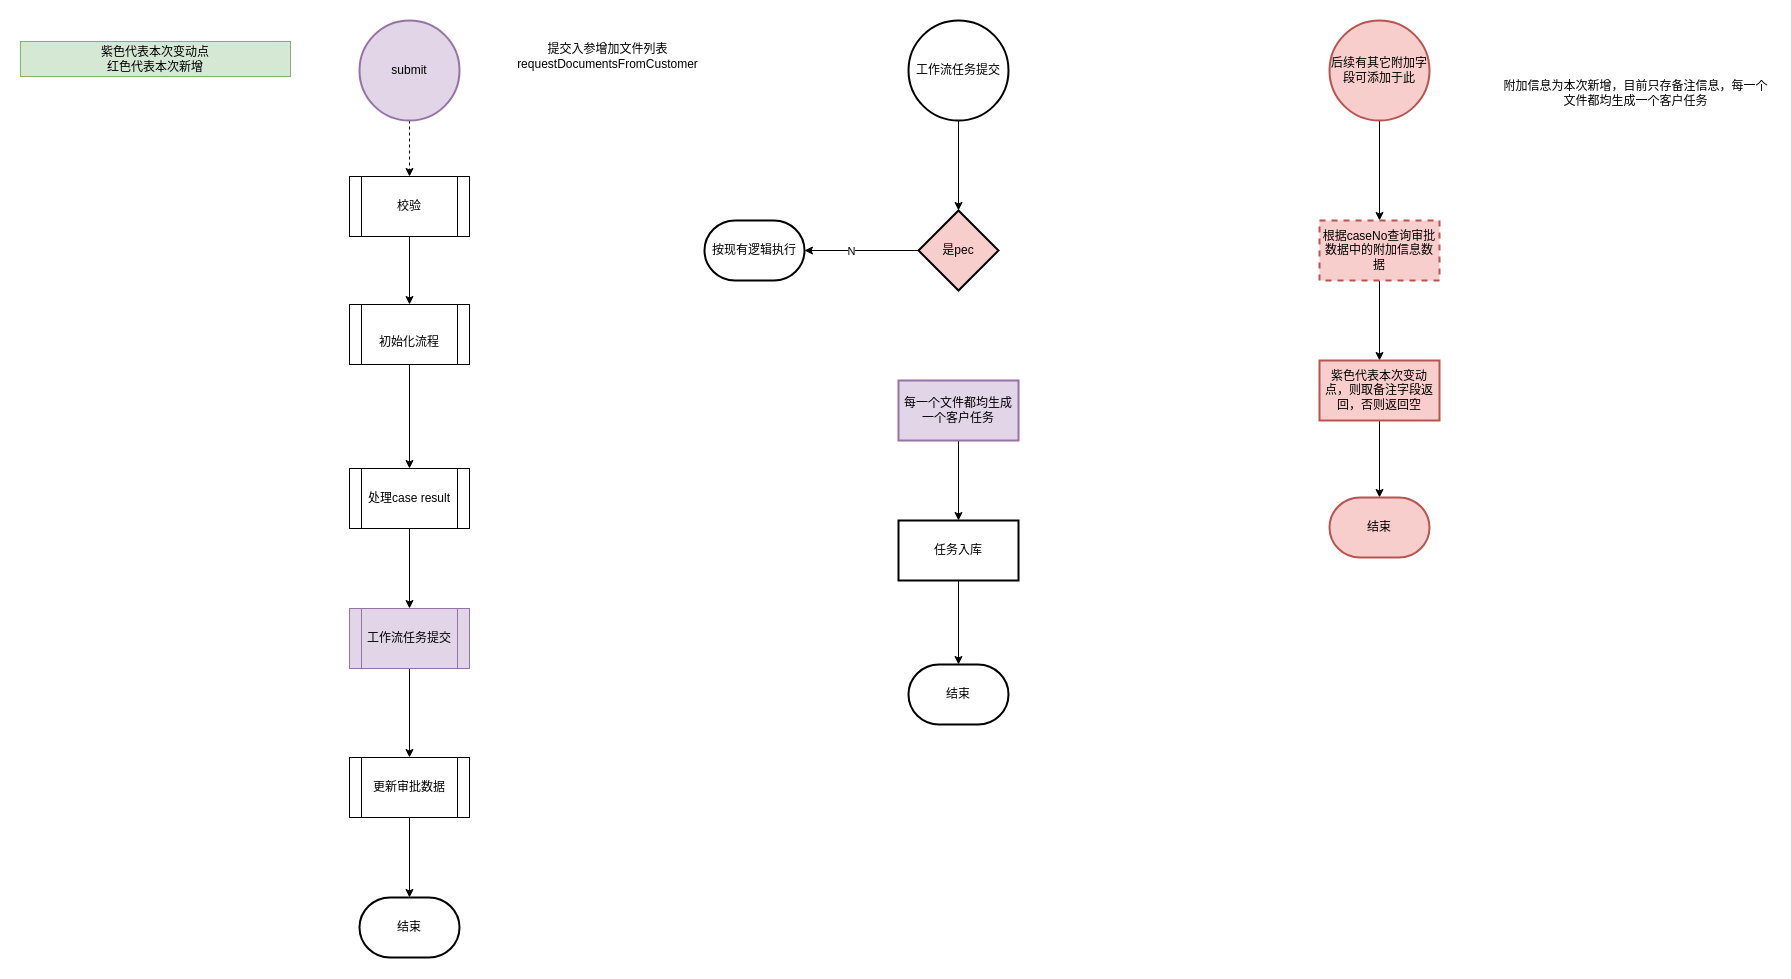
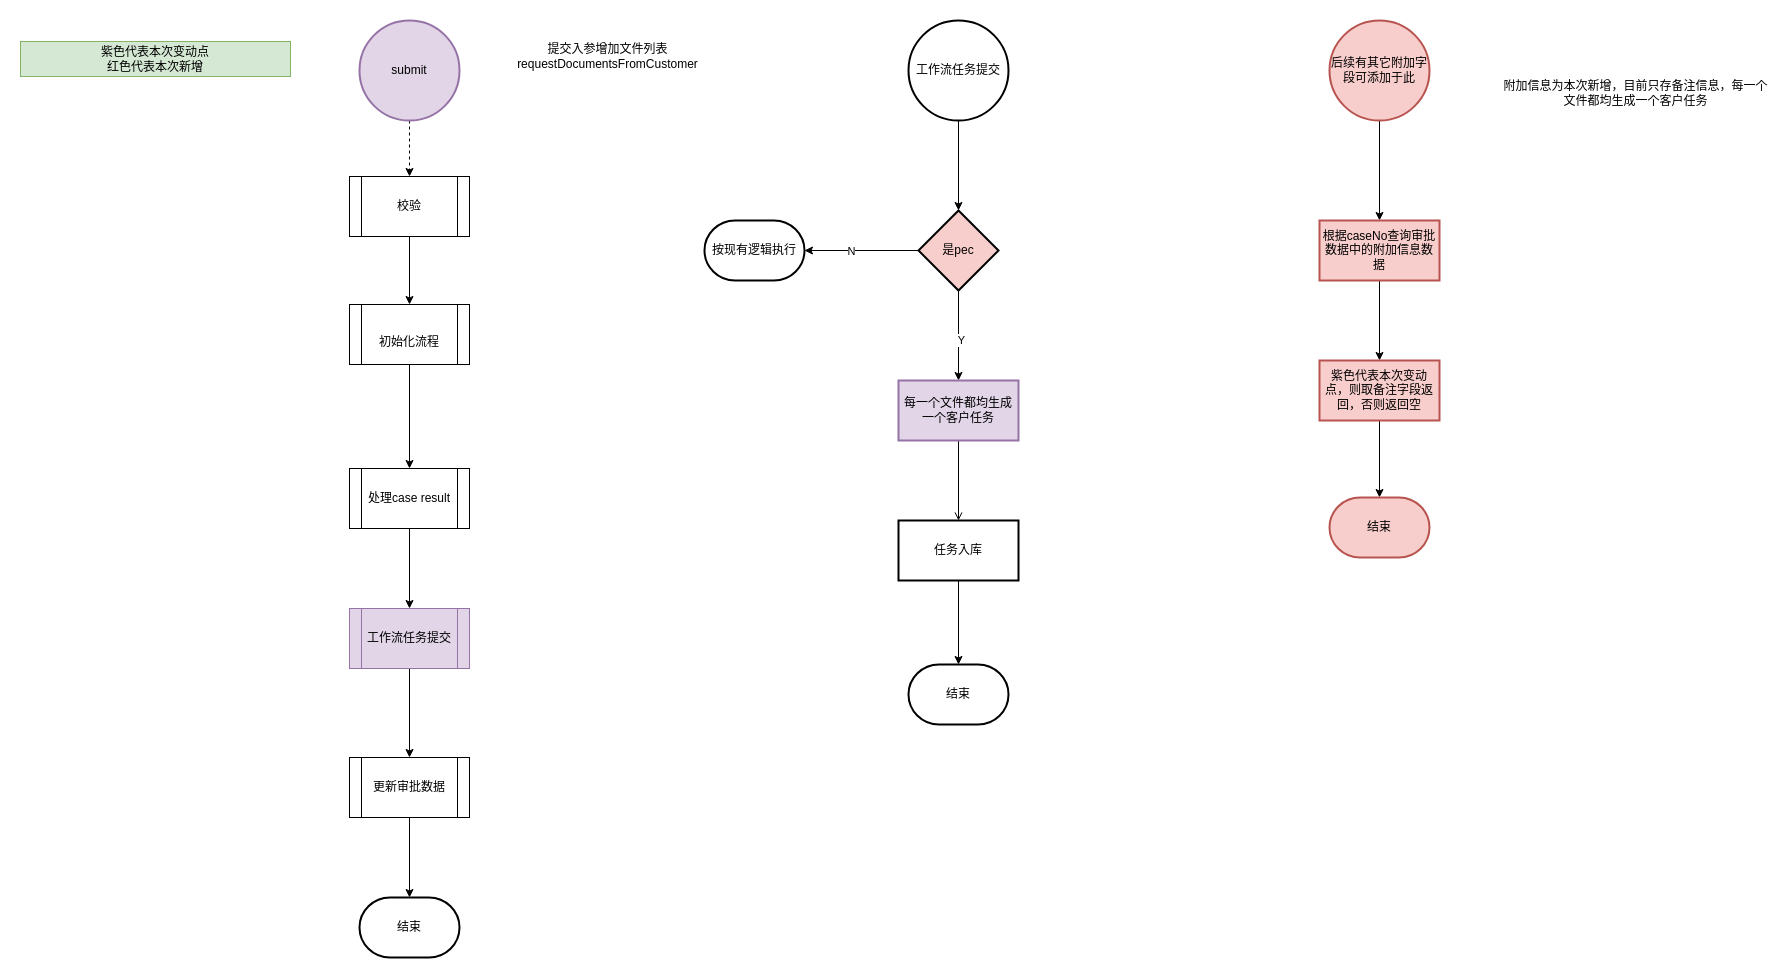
  <mxCell id="0" />
  <mxCell id="1" parent="0" />
  <mxCell id="2" style="edgeStyle=orthogonalEdgeStyle;rounded=0;orthogonalLoop=1;jettySize=auto;html=1;exitX=0.5;exitY=1;exitDx=0;exitDy=0;exitPerimeter=0;dashed=1;" edge="1" parent="1" source="3" target="11"><mxGeometry relative="1" as="geometry" /></mxCell>
  <mxCell id="3" value="submit" style="strokeWidth=2;html=1;shape=mxgraph.flowchart.start_2;whiteSpace=wrap;fillColor=#e1d5e7;strokeColor=#9673a6;" vertex="1" parent="1"><mxGeometry x="359" y="20" width="100" height="100" as="geometry" /></mxCell>
  <mxCell id="4" value="提交入参增加文件列表requestDocumentsFromCustomer" style="text;html=1;align=center;verticalAlign=middle;whiteSpace=wrap;rounded=0;" vertex="1" parent="1"><mxGeometry x="502" y="35" width="211" height="42" as="geometry" /></mxCell>
  <mxCell id="5" style="edgeStyle=orthogonalEdgeStyle;rounded=0;orthogonalLoop=1;jettySize=auto;html=1;exitX=0.5;exitY=1;exitDx=0;exitDy=0;" edge="1" parent="1" source="6" target="7"><mxGeometry relative="1" as="geometry" /></mxCell>
  <mxCell id="6" value="更新审批数据" style="shape=process;whiteSpace=wrap;html=1;backgroundOutline=1;" vertex="1" parent="1"><mxGeometry x="349" y="757" width="120" height="60" as="geometry" /></mxCell>
  <mxCell id="7" value="结束" style="strokeWidth=2;html=1;shape=mxgraph.flowchart.terminator;whiteSpace=wrap;" vertex="1" parent="1"><mxGeometry x="359" y="897" width="100" height="60" as="geometry" /></mxCell>
  <mxCell id="8" style="edgeStyle=orthogonalEdgeStyle;rounded=0;orthogonalLoop=1;jettySize=auto;html=1;exitX=0.5;exitY=1;exitDx=0;exitDy=0;" edge="1" parent="1" source="9" target="15"><mxGeometry relative="1" as="geometry" /></mxCell>
  <mxCell id="9" value="处理case result" style="shape=process;whiteSpace=wrap;html=1;backgroundOutline=1;" vertex="1" parent="1"><mxGeometry x="349" y="468" width="120" height="60" as="geometry" /></mxCell>
  <mxCell id="10" style="edgeStyle=orthogonalEdgeStyle;rounded=0;orthogonalLoop=1;jettySize=auto;html=1;exitX=0.5;exitY=1;exitDx=0;exitDy=0;entryX=0.5;entryY=0;entryDx=0;entryDy=0;" edge="1" parent="1" source="11" target="13"><mxGeometry relative="1" as="geometry" /></mxCell>
  <mxCell id="11" value="校验" style="shape=process;whiteSpace=wrap;html=1;backgroundOutline=1;" vertex="1" parent="1"><mxGeometry x="349" y="176" width="120" height="60" as="geometry" /></mxCell>
  <mxCell id="12" style="edgeStyle=orthogonalEdgeStyle;rounded=0;orthogonalLoop=1;jettySize=auto;html=1;exitX=0.5;exitY=1;exitDx=0;exitDy=0;" edge="1" parent="1" source="13" target="9"><mxGeometry relative="1" as="geometry" /></mxCell>
  <mxCell id="13" value="&lt;br&gt;初始化流程" style="shape=process;whiteSpace=wrap;html=1;backgroundOutline=1;" vertex="1" parent="1"><mxGeometry x="349" y="304" width="120" height="60" as="geometry" /></mxCell>
  <mxCell id="14" style="edgeStyle=orthogonalEdgeStyle;rounded=0;orthogonalLoop=1;jettySize=auto;html=1;exitX=0.5;exitY=1;exitDx=0;exitDy=0;" edge="1" parent="1" source="15" target="6"><mxGeometry relative="1" as="geometry" /></mxCell>
  <mxCell id="15" value="工作流任务提交" style="shape=process;whiteSpace=wrap;html=1;backgroundOutline=1;fillColor=#e1d5e7;strokeColor=#9673a6;" vertex="1" parent="1"><mxGeometry x="349" y="608" width="120" height="60" as="geometry" /></mxCell>
  <mxCell id="16" value="紫色代表本次变动点&lt;div&gt;红色代表本次新增&lt;/div&gt;" style="text;html=1;align=center;verticalAlign=middle;whiteSpace=wrap;rounded=0;fillColor=#d5e8d4;strokeColor=#82b366;" vertex="1" parent="1"><mxGeometry x="20" y="41" width="270" height="35" as="geometry" /></mxCell>
  <mxCell id="17" value="" style="edgeStyle=orthogonalEdgeStyle;rounded=0;orthogonalLoop=1;jettySize=auto;html=1;" edge="1" parent="1" source="18" target="23"><mxGeometry relative="1" as="geometry" /></mxCell>
  <mxCell id="18" value="工作流任务提交" style="strokeWidth=2;html=1;shape=mxgraph.flowchart.start_2;whiteSpace=wrap;" vertex="1" parent="1"><mxGeometry x="908" y="20" width="100" height="100" as="geometry" /></mxCell>
+ <mxCell id="19" value="" style="edgeStyle=orthogonalEdgeStyle;rounded=0;orthogonalLoop=1;jettySize=auto;html=1;" edge="1" parent="1" source="23" target="25"><mxGeometry relative="1" as="geometry" /></mxCell>
+ <mxCell id="20" value="Y" style="edgeLabel;html=1;align=center;verticalAlign=middle;resizable=0;points=[];" vertex="1" connectable="0" parent="19"><mxGeometry x="0.089" y="2" relative="1" as="geometry"><mxPoint as="offset" /></mxGeometry></mxCell>
  <mxCell id="21" style="edgeStyle=orthogonalEdgeStyle;rounded=0;orthogonalLoop=1;jettySize=auto;html=1;exitX=0;exitY=0.5;exitDx=0;exitDy=0;" edge="1" parent="1" source="23" target="26"><mxGeometry relative="1" as="geometry" /></mxCell>
  <mxCell id="22" value="N" style="edgeLabel;html=1;align=center;verticalAlign=middle;resizable=0;points=[];" vertex="1" connectable="0" parent="21"><mxGeometry x="0.193" relative="1" as="geometry"><mxPoint as="offset" /></mxGeometry></mxCell>
  <mxCell id="23" value="是pec" style="rhombus;whiteSpace=wrap;html=1;strokeWidth=2;fillColor=#f8cecc;" vertex="1" parent="1"><mxGeometry x="918" y="210" width="80" height="80" as="geometry" /></mxCell>
- <mxCell id="24" value="" style="edgeStyle=orthogonalEdgeStyle;rounded=0;orthogonalLoop=1;jettySize=auto;html=1;" edge="1" parent="1" source="25" target="28"><mxGeometry relative="1" as="geometry" /></mxCell>
+ <mxCell id="24" value="" style="edgeStyle=orthogonalEdgeStyle;rounded=0;orthogonalLoop=1;jettySize=auto;html=1;endArrow=open;" edge="1" parent="1" source="25" target="28"><mxGeometry relative="1" as="geometry" /></mxCell>
  <mxCell id="25" value="每一个文件都均生成一个客户任务" style="whiteSpace=wrap;html=1;strokeWidth=2;fillColor=#e1d5e7;strokeColor=#9673a6;" vertex="1" parent="1"><mxGeometry x="898" y="380" width="120" height="60" as="geometry" /></mxCell>
  <mxCell id="26" value="按现有逻辑执行" style="strokeWidth=2;html=1;shape=mxgraph.flowchart.terminator;whiteSpace=wrap;" vertex="1" parent="1"><mxGeometry x="704" y="220" width="100" height="60" as="geometry" /></mxCell>
  <mxCell id="27" style="edgeStyle=orthogonalEdgeStyle;rounded=0;orthogonalLoop=1;jettySize=auto;html=1;exitX=0.5;exitY=1;exitDx=0;exitDy=0;" edge="1" parent="1" source="28" target="29"><mxGeometry relative="1" as="geometry" /></mxCell>
  <mxCell id="28" value="任务入库" style="whiteSpace=wrap;html=1;strokeWidth=2;" vertex="1" parent="1"><mxGeometry x="898" y="520" width="120" height="60" as="geometry" /></mxCell>
  <mxCell id="29" value="结束" style="strokeWidth=2;html=1;shape=mxgraph.flowchart.terminator;whiteSpace=wrap;" vertex="1" parent="1"><mxGeometry x="908" y="664" width="100" height="60" as="geometry" /></mxCell>
  <mxCell id="30" value="" style="edgeStyle=orthogonalEdgeStyle;rounded=0;orthogonalLoop=1;jettySize=auto;html=1;" edge="1" parent="1" source="31" target="33"><mxGeometry relative="1" as="geometry" /></mxCell>
  <mxCell id="31" value="后续有其它附加字段可添加于此" style="strokeWidth=2;html=1;shape=mxgraph.flowchart.start_2;whiteSpace=wrap;fillColor=#f8cecc;strokeColor=#b85450;" vertex="1" parent="1"><mxGeometry x="1329" y="20" width="100" height="100" as="geometry" /></mxCell>
  <mxCell id="32" value="" style="edgeStyle=orthogonalEdgeStyle;rounded=0;orthogonalLoop=1;jettySize=auto;html=1;" edge="1" parent="1" source="33" target="36"><mxGeometry relative="1" as="geometry" /></mxCell>
- <mxCell id="33" value="根据caseNo查询审批数据中的附加信息数据" style="whiteSpace=wrap;html=1;strokeWidth=2;fillColor=#f8cecc;strokeColor=#b85450;dashed=1;" vertex="1" parent="1"><mxGeometry x="1319" y="220" width="120" height="60" as="geometry" /></mxCell>
+ <mxCell id="33" value="根据caseNo查询审批数据中的附加信息数据" style="whiteSpace=wrap;html=1;strokeWidth=2;fillColor=#f8cecc;strokeColor=#b85450;" vertex="1" parent="1"><mxGeometry x="1319" y="220" width="120" height="60" as="geometry" /></mxCell>
  <mxCell id="34" value="附加信息为本次新增，目前只存备注信息，每一个文件都均生成一个客户任务" style="text;html=1;align=center;verticalAlign=middle;whiteSpace=wrap;rounded=0;" vertex="1" parent="1"><mxGeometry x="1502" y="52" width="267" height="82" as="geometry" /></mxCell>
  <mxCell id="35" style="edgeStyle=orthogonalEdgeStyle;rounded=0;orthogonalLoop=1;jettySize=auto;html=1;exitX=0.5;exitY=1;exitDx=0;exitDy=0;" edge="1" parent="1" source="36" target="37"><mxGeometry relative="1" as="geometry" /></mxCell>
  <mxCell id="36" value="紫色代表本次变动点，则取备注字段返回，否则返回空" style="whiteSpace=wrap;html=1;strokeWidth=2;fillColor=#f8cecc;strokeColor=#b85450;" vertex="1" parent="1"><mxGeometry x="1319" y="360" width="120" height="60" as="geometry" /></mxCell>
  <mxCell id="37" value="结束" style="strokeWidth=2;html=1;shape=mxgraph.flowchart.terminator;whiteSpace=wrap;fillColor=#f8cecc;strokeColor=#b85450;" vertex="1" parent="1"><mxGeometry x="1329" y="497" width="100" height="60" as="geometry" /></mxCell>
